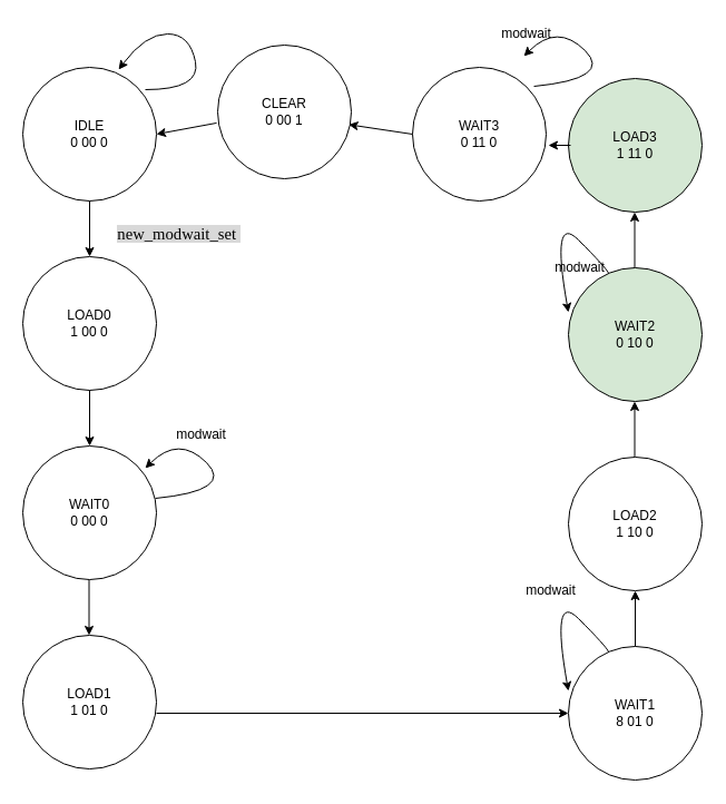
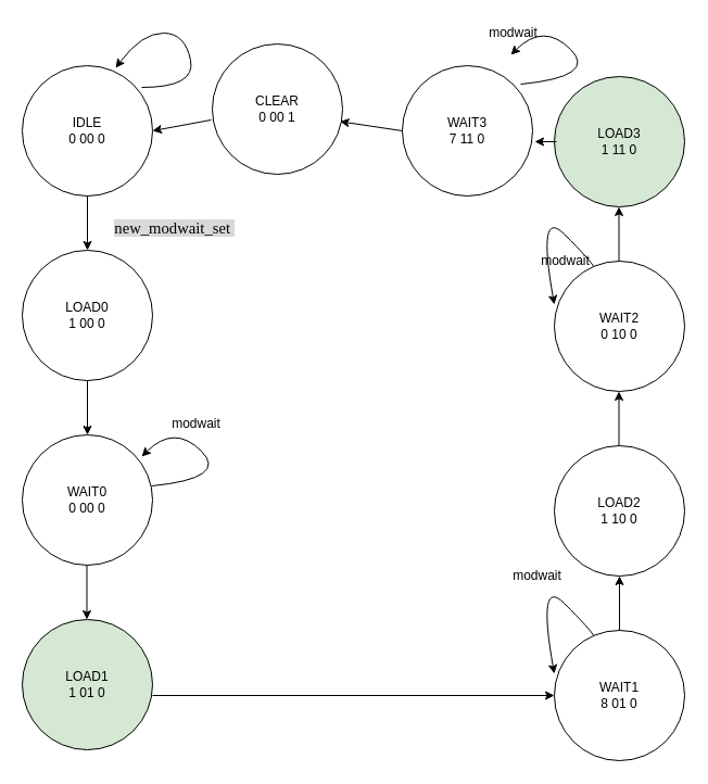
  <mxCell id="0" />
  <mxCell id="1" parent="0" />
  <mxCell id="2" value="IDLE&lt;br&gt;0 00 0" style="ellipse;whiteSpace=wrap;html=1;aspect=fixed;" parent="1" vertex="1"><mxGeometry x="20" y="60" width="120" height="120" as="geometry" /></mxCell>
  <mxCell id="3" value="LOAD0&lt;br&gt;1 00 0" style="ellipse;whiteSpace=wrap;html=1;aspect=fixed;" parent="1" vertex="1"><mxGeometry x="20" y="230" width="120" height="120" as="geometry" /></mxCell>
  <mxCell id="4" value="" style="endArrow=classic;html=1;entryX=0.5;entryY=0;entryDx=0;entryDy=0;" parent="1" target="3" edge="1"><mxGeometry width="50" height="50" relative="1" as="geometry"><mxPoint x="80" y="180" as="sourcePoint" /><mxPoint x="130" y="130" as="targetPoint" /></mxGeometry></mxCell>
  <mxCell id="5" value="" style="curved=1;endArrow=classic;html=1;entryX=0.717;entryY=0.017;entryDx=0;entryDy=0;entryPerimeter=0;" parent="1" target="2" edge="1"><mxGeometry width="50" height="50" relative="1" as="geometry"><mxPoint x="130" y="80" as="sourcePoint" /><mxPoint x="180" y="30" as="targetPoint" /><Array as="points"><mxPoint x="180" y="80" /><mxPoint x="170" y="30" /><mxPoint x="130" y="30" /></Array></mxGeometry></mxCell>
  <mxCell id="6" value="&lt;span style=&quot;font-family: &amp;#34;nimbusromno9l&amp;#34; ; font-size: 11pt ; background-color: rgb(217 , 217 , 217)&quot;&gt;new_modwait_set&amp;nbsp;&lt;/span&gt;" style="text;html=1;align=center;verticalAlign=middle;resizable=0;points=[];autosize=1;" parent="1" vertex="1"><mxGeometry x="90" y="200" width="140" height="20" as="geometry" /></mxCell>
  <mxCell id="7" value="WAIT0&lt;br&gt;0 00 0" style="ellipse;whiteSpace=wrap;html=1;aspect=fixed;" parent="1" vertex="1"><mxGeometry x="20" y="400" width="120" height="120" as="geometry" /></mxCell>
  <mxCell id="8" value="" style="endArrow=classic;html=1;" parent="1" target="7" edge="1"><mxGeometry width="50" height="50" relative="1" as="geometry"><mxPoint x="80" y="350" as="sourcePoint" /><mxPoint x="130" y="300" as="targetPoint" /></mxGeometry></mxCell>
- <mxCell id="9" value="LOAD1&lt;br&gt;1 01 0" style="ellipse;whiteSpace=wrap;html=1;aspect=fixed;" parent="1" vertex="1"><mxGeometry x="20" y="570" width="120" height="120" as="geometry" /></mxCell>
+ <mxCell id="9" value="LOAD1&lt;br&gt;1 01 0" style="ellipse;whiteSpace=wrap;html=1;aspect=fixed;fillColor=#d5e8d4;" parent="1" vertex="1"><mxGeometry x="20" y="570" width="120" height="120" as="geometry" /></mxCell>
  <mxCell id="10" value="" style="endArrow=classic;html=1;" parent="1" edge="1"><mxGeometry width="50" height="50" relative="1" as="geometry"><mxPoint x="79.5" y="520" as="sourcePoint" /><mxPoint x="79.5" y="570" as="targetPoint" /></mxGeometry></mxCell>
  <mxCell id="11" value="WAIT1&lt;br&gt;8 01 0" style="ellipse;whiteSpace=wrap;html=1;aspect=fixed;" parent="1" vertex="1"><mxGeometry x="510" y="580" width="120" height="120" as="geometry" /></mxCell>
  <mxCell id="12" value="" style="curved=1;endArrow=classic;html=1;exitX=0.992;exitY=0.392;exitDx=0;exitDy=0;exitPerimeter=0;" parent="1" source="7" edge="1"><mxGeometry width="50" height="50" relative="1" as="geometry"><mxPoint x="160" y="440" as="sourcePoint" /><mxPoint x="130" y="420" as="targetPoint" /><Array as="points"><mxPoint x="210" y="440" /><mxPoint x="160" y="390" /></Array></mxGeometry></mxCell>
  <mxCell id="13" value="modwait" style="text;html=1;align=center;verticalAlign=middle;resizable=0;points=[];autosize=1;" parent="1" vertex="1"><mxGeometry x="150" y="380" width="60" height="20" as="geometry" /></mxCell>
  <mxCell id="14" value="" style="endArrow=classic;html=1;entryX=0;entryY=0.5;entryDx=0;entryDy=0;" parent="1" target="11" edge="1"><mxGeometry width="50" height="50" relative="1" as="geometry"><mxPoint x="140" y="640" as="sourcePoint" /><mxPoint x="190" y="590" as="targetPoint" /></mxGeometry></mxCell>
  <mxCell id="15" value="" style="curved=1;endArrow=classic;html=1;entryX=0;entryY=0.333;entryDx=0;entryDy=0;entryPerimeter=0;" parent="1" source="11" target="11" edge="1"><mxGeometry width="50" height="50" relative="1" as="geometry"><mxPoint x="473.04" y="587.04" as="sourcePoint" /><mxPoint x="464" y="560" as="targetPoint" /><Array as="points"><mxPoint x="544" y="580" /><mxPoint x="494" y="530" /></Array></mxGeometry></mxCell>
  <mxCell id="16" value="modwait" style="text;html=1;align=center;verticalAlign=middle;resizable=0;points=[];autosize=1;" parent="1" vertex="1"><mxGeometry x="464" y="520" width="60" height="20" as="geometry" /></mxCell>
  <mxCell id="17" value="LOAD2&lt;br&gt;1 10 0" style="ellipse;whiteSpace=wrap;html=1;aspect=fixed;" parent="1" vertex="1"><mxGeometry x="510" y="410" width="120" height="120" as="geometry" /></mxCell>
  <mxCell id="18" value="" style="endArrow=classic;html=1;entryX=0.5;entryY=1;entryDx=0;entryDy=0;" parent="1" target="17" edge="1"><mxGeometry width="50" height="50" relative="1" as="geometry"><mxPoint x="570" y="580" as="sourcePoint" /><mxPoint x="620" y="530" as="targetPoint" /></mxGeometry></mxCell>
- <mxCell id="19" value="WAIT2&lt;br&gt;0 10 0" style="ellipse;whiteSpace=wrap;html=1;aspect=fixed;fillColor=#d5e8d4;" parent="1" vertex="1"><mxGeometry x="510" y="240" width="120" height="120" as="geometry" /></mxCell>
+ <mxCell id="19" value="WAIT2&lt;br&gt;0 10 0" style="ellipse;whiteSpace=wrap;html=1;aspect=fixed;" parent="1" vertex="1"><mxGeometry x="510" y="240" width="120" height="120" as="geometry" /></mxCell>
  <mxCell id="20" value="" style="curved=1;endArrow=classic;html=1;entryX=0;entryY=0.333;entryDx=0;entryDy=0;entryPerimeter=0;" parent="1" source="19" target="19" edge="1"><mxGeometry width="50" height="50" relative="1" as="geometry"><mxPoint x="473.04" y="247.04" as="sourcePoint" /><mxPoint x="464" y="220" as="targetPoint" /><Array as="points"><mxPoint x="544" y="240" /><mxPoint x="494" y="190" /></Array></mxGeometry></mxCell>
  <mxCell id="21" value="modwait" style="text;html=1;align=center;verticalAlign=middle;resizable=0;points=[];autosize=1;" parent="1" vertex="1"><mxGeometry x="490" y="230" width="60" height="20" as="geometry" /></mxCell>
  <mxCell id="22" value="" style="endArrow=classic;html=1;entryX=0.5;entryY=1;entryDx=0;entryDy=0;" parent="1" edge="1"><mxGeometry width="50" height="50" relative="1" as="geometry"><mxPoint x="569.5" y="410" as="sourcePoint" /><mxPoint x="569.5" y="360" as="targetPoint" /></mxGeometry></mxCell>
  <mxCell id="23" value="LOAD3&lt;br&gt;1 11 0" style="ellipse;whiteSpace=wrap;html=1;aspect=fixed;fillColor=#d5e8d4;" parent="1" vertex="1"><mxGeometry x="510" y="70" width="120" height="120" as="geometry" /></mxCell>
  <mxCell id="24" value="" style="endArrow=classic;html=1;entryX=0.5;entryY=1;entryDx=0;entryDy=0;" parent="1" edge="1"><mxGeometry width="50" height="50" relative="1" as="geometry"><mxPoint x="569.5" y="240" as="sourcePoint" /><mxPoint x="569.5" y="190" as="targetPoint" /></mxGeometry></mxCell>
  <mxCell id="25" value="" style="endArrow=classic;html=1;" parent="1" edge="1"><mxGeometry width="50" height="50" relative="1" as="geometry"><mxPoint x="512" y="130" as="sourcePoint" /><mxPoint x="492" y="130" as="targetPoint" /></mxGeometry></mxCell>
- <mxCell id="26" value="WAIT3&lt;br&gt;0 11 0" style="ellipse;whiteSpace=wrap;html=1;aspect=fixed;" parent="1" vertex="1"><mxGeometry x="370" y="60" width="120" height="120" as="geometry" /></mxCell>
+ <mxCell id="26" value="WAIT3&lt;br&gt;7 11 0" style="ellipse;whiteSpace=wrap;html=1;aspect=fixed;" parent="1" vertex="1"><mxGeometry x="370" y="60" width="120" height="120" as="geometry" /></mxCell>
  <mxCell id="27" value="" style="endArrow=classic;html=1;entryX=1;entryY=0.5;entryDx=0;entryDy=0;exitX=-0.008;exitY=0.583;exitDx=0;exitDy=0;exitPerimeter=0;" parent="1" target="2" edge="1" source="30"><mxGeometry width="50" height="50" relative="1" as="geometry"><mxPoint x="170" y="120" as="sourcePoint" /><mxPoint x="290" y="70" as="targetPoint" /></mxGeometry></mxCell>
  <mxCell id="28" value="" style="curved=1;endArrow=classic;html=1;exitX=0.992;exitY=0.392;exitDx=0;exitDy=0;exitPerimeter=0;" parent="1" edge="1"><mxGeometry width="50" height="50" relative="1" as="geometry"><mxPoint x="479.04" y="77.04" as="sourcePoint" /><mxPoint x="470" y="50" as="targetPoint" /><Array as="points"><mxPoint x="550" y="70" /><mxPoint x="500" y="20" /></Array></mxGeometry></mxCell>
  <mxCell id="29" value="modwait" style="text;html=1;align=center;verticalAlign=middle;resizable=0;points=[];autosize=1;" parent="1" vertex="1"><mxGeometry x="442" y="20" width="60" height="20" as="geometry" /></mxCell>
  <mxCell id="30" value="CLEAR&lt;br&gt;0 00 1" style="ellipse;whiteSpace=wrap;html=1;aspect=fixed;" vertex="1" parent="1"><mxGeometry x="195" y="40" width="120" height="120" as="geometry" /></mxCell>
  <mxCell id="31" value="" style="endArrow=classic;html=1;entryX=0.98;entryY=0.595;entryDx=0;entryDy=0;entryPerimeter=0;" edge="1" parent="1" target="30"><mxGeometry width="50" height="50" relative="1" as="geometry"><mxPoint x="370" y="120" as="sourcePoint" /><mxPoint x="420" y="70" as="targetPoint" /></mxGeometry></mxCell>
